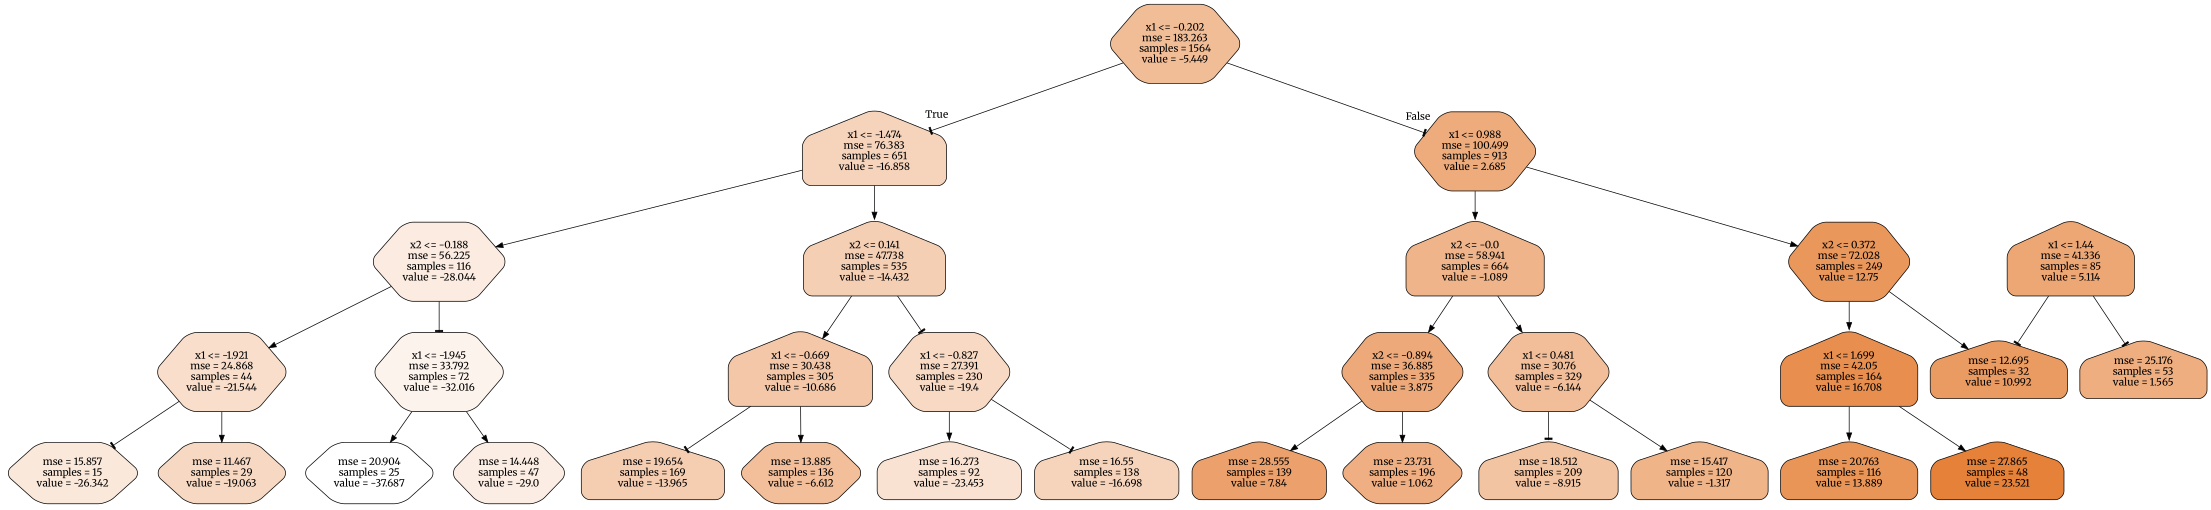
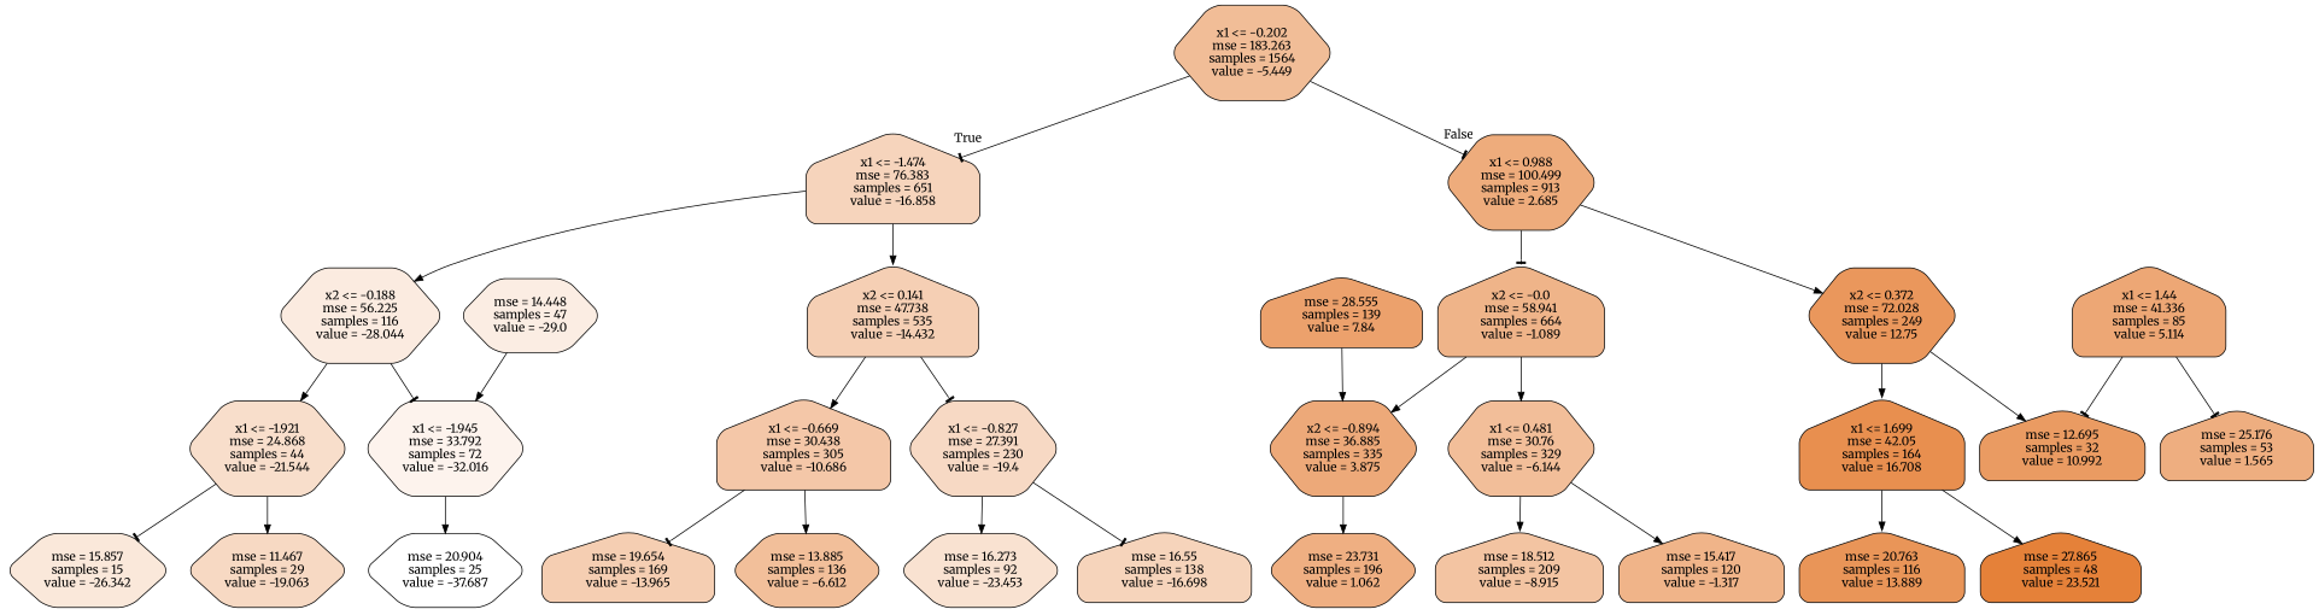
  digraph {
    fontname=Merriweather
    node [color=black fontname=Merriweather shape=house style="filled, rounded"]
    edge [arrowhead=normal fontname=Merriweather]
    n1 [fillcolor="#f1bd97" label="x1 <= -0.202\nmse = 183.263\nsamples = 1564\nvalue = -5.449" shape=hexagon]
    n2 [fillcolor="#f6d4bc" label="x1 <= -1.474\nmse = 76.383\nsamples = 651\nvalue = -16.858"]
    n3 [fillcolor="#eeac7c" label="x1 <= 0.988\nmse = 100.499\nsamples = 913\nvalue = 2.685" shape=hexagon]
    n4 [fillcolor="#fbebe0" label="x2 <= -0.188\nmse = 56.225\nsamples = 116\nvalue = -28.044" shape=hexagon]
    n5 [fillcolor="#f5cfb4" label="x2 <= 0.141\nmse = 47.738\nsamples = 535\nvalue = -14.432"]
    n6 [fillcolor="#efb489" label="x2 <= -0.0\nmse = 58.941\nsamples = 664\nvalue = -1.089"]
    n7 [fillcolor="#ea975c" label="x2 <= 0.372\nmse = 72.028\nsamples = 249\nvalue = 12.75" shape=hexagon]
    n8 [fillcolor="#f8decb" label="x1 <= -1.921\nmse = 24.868\nsamples = 44\nvalue = -21.544" shape=hexagon]
    n9 [fillcolor="#fdf3ed" label="x1 <= -1.945\nmse = 33.792\nsamples = 72\nvalue = -32.016" shape=hexagon]
    n10 [fillcolor="#f4c7a8" label="x1 <= -0.669\nmse = 30.438\nsamples = 305\nvalue = -10.686"]
    n11 [fillcolor="#f7d9c4" label="x1 <= -0.827\nmse = 27.391\nsamples = 230\nvalue = -19.4" shape=hexagon]
    n12 [fillcolor="#fae8da" label="mse = 15.857\nsamples = 15\nvalue = -26.342" shape=hexagon]
    n13 [fillcolor="#f7d9c3" label="mse = 11.467\nsamples = 29\nvalue = -19.063" shape=hexagon]
    n14 [fillcolor="#ffffff" label="mse = 20.904\nsamples = 25\nvalue = -37.687" shape=hexagon]
    n15 [fillcolor="#fbede3" label="mse = 14.448\nsamples = 47\nvalue = -29.0" shape=hexagon]
    n16 [fillcolor="#f5ceb2" label="mse = 19.654\nsamples = 169\nvalue = -13.965"]
    n17 [fillcolor="#f2bf9a" label="mse = 13.885\nsamples = 136\nvalue = -6.612" shape=hexagon]
-   n18 [fillcolor="#f9e2d1" label="mse = 16.273\nsamples = 92\nvalue = -23.453"]
+   n18 [fillcolor="#f9e2d1" label="mse = 16.273\nsamples = 92\nvalue = -23.453" shape=hexagon]
    n19 [fillcolor="#f6d4bb" label="mse = 16.55\nsamples = 138\nvalue = -16.698"]
    n20 [fillcolor="#eda979" label="x2 <= -0.894\nmse = 36.885\nsamples = 335\nvalue = 3.875" shape=hexagon]
    n21 [fillcolor="#f2be99" label="x1 <= 0.481\nmse = 30.76\nsamples = 329\nvalue = -6.144" shape=hexagon]
    n22 [fillcolor="#e88f4f" label="x1 <= 1.699\nmse = 42.05\nsamples = 164\nvalue = 16.708"]
    n23 [fillcolor="#ea9b62" label="mse = 12.695\nsamples = 32\nvalue = 10.992"]
    n24 [fillcolor="#eca16c" label="mse = 28.555\nsamples = 139\nvalue = 7.84"]
    n25 [fillcolor="#efaf82" label="mse = 23.731\nsamples = 196\nvalue = 1.062" shape=hexagon]
    n26 [fillcolor="#f3c4a2" label="mse = 18.512\nsamples = 209\nvalue = -8.915"]
    n27 [fillcolor="#f0b489" label="mse = 15.417\nsamples = 120\nvalue = -1.317"]
    n28 [fillcolor="#e99558" label="mse = 20.763\nsamples = 116\nvalue = 13.889"]
    n29 [fillcolor="#e58139" label="mse = 27.865\nsamples = 48\nvalue = 23.521"]
    n30 [fillcolor="#eda775" label="x1 <= 1.44\nmse = 41.336\nsamples = 85\nvalue = 5.114"]
    n31 [fillcolor="#eeae80" label="mse = 25.176\nsamples = 53\nvalue = 1.565"]
    n1 -> n2 [arrowhead=tee headlabel=True labelangle=45 labeldistance=2.5]
    n1 -> n3 [arrowhead=tee headlabel=False labelangle=-45 labeldistance=2.5]
    n2 -> n4
    n2 -> n5
-   n3 -> n6
+   n3 -> n6 [arrowhead=tee]
    n3 -> n7
    n4 -> n8
    n4 -> n9 [arrowhead=tee]
    n5 -> n10
    n5 -> n11 [arrowhead=tee]
    n6 -> n20
    n6 -> n21
    n7 -> n22
    n7 -> n23
    n8 -> n12 [arrowhead=tee]
    n8 -> n13
    n9 -> n14
-   n9 -> n15
+   n15 -> n9
    n10 -> n16 [arrowhead=tee]
    n10 -> n17
    n11 -> n18
    n11 -> n19 [arrowhead=tee]
-   n20 -> n24
+   n24 -> n20
    n20 -> n25
-   n21 -> n26 [arrowhead=tee]
+   n21 -> n26
    n21 -> n27
    n22 -> n28
    n22 -> n29
    n30 -> n23 [arrowhead=tee]
    n30 -> n31 [arrowhead=tee]
  }
